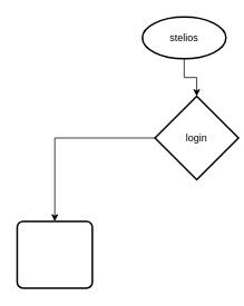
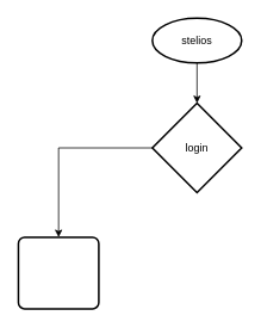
  <mxCell id="0" />
  <mxCell id="1" parent="0" />
  <mxCell id="2" style="edgeStyle=orthogonalEdgeStyle;rounded=0;orthogonalLoop=1;jettySize=auto;html=1;entryX=0.5;entryY=0;entryDx=0;entryDy=0;entryPerimeter=0;" edge="1" parent="1" source="3" target="5"><mxGeometry relative="1" as="geometry" /></mxCell>
  <mxCell id="3" value="stelios&lt;br&gt;" style="strokeWidth=2;html=1;shape=mxgraph.flowchart.start_1;whiteSpace=wrap;" vertex="1" parent="1"><mxGeometry x="170" y="20" width="100" height="50" as="geometry" /></mxCell>
  <mxCell id="4" style="edgeStyle=orthogonalEdgeStyle;rounded=0;orthogonalLoop=1;jettySize=auto;html=1;entryX=0.5;entryY=0;entryDx=0;entryDy=0;" edge="1" parent="1" source="5" target="6"><mxGeometry relative="1" as="geometry" /></mxCell>
- <mxCell id="5" value="login" style="strokeWidth=2;html=1;shape=mxgraph.flowchart.decision;whiteSpace=wrap;" vertex="1" parent="1"><mxGeometry x="185" y="115" width="100" height="100" as="geometry" /></mxCell>
+ <mxCell id="5" value="login" style="strokeWidth=2;html=1;shape=mxgraph.flowchart.decision;whiteSpace=wrap;" vertex="1" parent="1"><mxGeometry x="170" y="115" width="100" height="100" as="geometry" /></mxCell>
  <mxCell id="6" value="" style="rounded=1;whiteSpace=wrap;html=1;absoluteArcSize=1;arcSize=14;strokeWidth=2;" vertex="1" parent="1"><mxGeometry x="20" y="265" width="90" height="80" as="geometry" /></mxCell>
